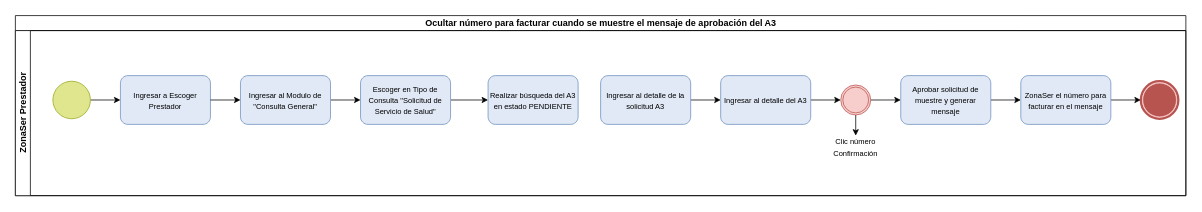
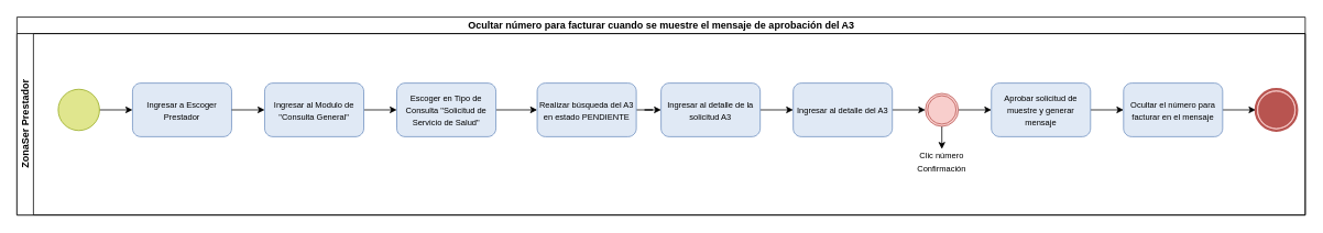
  <mxCell id="0" />
  <mxCell id="1" parent="0" />
  <mxCell id="2" value="Ocultar número para facturar cuando se muestre el mensaje de aprobación del A3" style="swimlane;childLayout=stackLayout;resizeParent=1;resizeParentMax=0;horizontal=1;startSize=20;horizontalStack=0;html=1;" vertex="1" parent="1"><mxGeometry x="20" y="20" width="1560" height="240" as="geometry" /></mxCell>
  <mxCell id="3" value="ZonaSer Prestador" style="swimlane;startSize=20;horizontal=0;html=1;" vertex="1" parent="2"><mxGeometry y="20" width="1560" height="220" as="geometry" /></mxCell>
  <mxCell id="4" style="edgeStyle=orthogonalEdgeStyle;rounded=0;orthogonalLoop=1;jettySize=auto;html=1;" edge="1" parent="3" source="5" target="6"><mxGeometry relative="1" as="geometry" /></mxCell>
  <mxCell id="5" value="" style="points=[[0.145,0.145,0],[0.5,0,0],[0.855,0.145,0],[1,0.5,0],[0.855,0.855,0],[0.5,1,0],[0.145,0.855,0],[0,0.5,0]];shape=mxgraph.bpmn.event;html=1;verticalLabelPosition=bottom;labelBackgroundColor=#ffffff;verticalAlign=top;align=center;perimeter=ellipsePerimeter;outlineConnect=0;aspect=fixed;outline=standard;symbol=general;fillColor=#E0E68E;strokeColor=#95A81A;" vertex="1" parent="3"><mxGeometry x="50" y="67.5" width="50" height="50" as="geometry" /></mxCell>
  <mxCell id="6" value="&lt;font style=&quot;font-size: 10px;&quot;&gt;Ingresar a Escoger Prestador&lt;/font&gt;" style="points=[[0.25,0,0],[0.5,0,0],[0.75,0,0],[1,0.25,0],[1,0.5,0],[1,0.75,0],[0.75,1,0],[0.5,1,0],[0.25,1,0],[0,0.75,0],[0,0.5,0],[0,0.25,0]];shape=mxgraph.bpmn.task;whiteSpace=wrap;rectStyle=rounded;size=10;html=1;container=1;expand=0;collapsible=0;taskMarker=abstract;fillColor=#E0E9F5;strokeColor=#6c8ebf;" vertex="1" parent="3"><mxGeometry x="140" y="60" width="120" height="65" as="geometry" /></mxCell>
  <mxCell id="7" value="" style="edgeStyle=orthogonalEdgeStyle;rounded=0;orthogonalLoop=1;jettySize=auto;html=1;entryX=0;entryY=0.5;entryDx=0;entryDy=0;entryPerimeter=0;" edge="1" parent="3" source="6" target="9"><mxGeometry relative="1" as="geometry"><mxPoint x="280" y="133" as="sourcePoint" /><mxPoint x="300" y="92.5" as="targetPoint" /></mxGeometry></mxCell>
  <mxCell id="8" style="edgeStyle=orthogonalEdgeStyle;rounded=0;orthogonalLoop=1;jettySize=auto;html=1;entryX=0;entryY=0.5;entryDx=0;entryDy=0;entryPerimeter=0;" edge="1" parent="3" source="9" target="11"><mxGeometry relative="1" as="geometry" /></mxCell>
  <mxCell id="9" value="&lt;font style=&quot;font-size: 10px;&quot;&gt;Ingresar al Modulo de &quot;Consulta General&quot;&lt;/font&gt;" style="points=[[0.25,0,0],[0.5,0,0],[0.75,0,0],[1,0.25,0],[1,0.5,0],[1,0.75,0],[0.75,1,0],[0.5,1,0],[0.25,1,0],[0,0.75,0],[0,0.5,0],[0,0.25,0]];shape=mxgraph.bpmn.task;whiteSpace=wrap;rectStyle=rounded;size=10;html=1;container=1;expand=0;collapsible=0;taskMarker=abstract;fillColor=#E0E9F5;strokeColor=#6c8ebf;" vertex="1" parent="3"><mxGeometry x="300" y="60" width="120" height="65" as="geometry" /></mxCell>
  <mxCell id="10" style="edgeStyle=orthogonalEdgeStyle;rounded=0;orthogonalLoop=1;jettySize=auto;html=1;" edge="1" parent="3" source="11" target="13"><mxGeometry relative="1" as="geometry" /></mxCell>
  <mxCell id="11" value="&lt;font style=&quot;font-size: 10px;&quot;&gt;Escoger en Tipo de Consulta &quot;Solicitud de Servicio de Salud&quot;&lt;/font&gt;" style="points=[[0.25,0,0],[0.5,0,0],[0.75,0,0],[1,0.25,0],[1,0.5,0],[1,0.75,0],[0.75,1,0],[0.5,1,0],[0.25,1,0],[0,0.75,0],[0,0.5,0],[0,0.25,0]];shape=mxgraph.bpmn.task;whiteSpace=wrap;rectStyle=rounded;size=10;html=1;container=1;expand=0;collapsible=0;taskMarker=abstract;fillColor=#E0E9F5;strokeColor=#6c8ebf;" vertex="1" parent="3"><mxGeometry x="460" y="60" width="120" height="65" as="geometry" /></mxCell>
+ <mxCell id="12" style="edgeStyle=orthogonalEdgeStyle;rounded=0;orthogonalLoop=1;jettySize=auto;html=1;entryX=0;entryY=0.5;entryDx=0;entryDy=0;entryPerimeter=0;" edge="1" parent="3" source="13" target="15"><mxGeometry relative="1" as="geometry"><mxPoint x="950" y="357.5" as="targetPoint" /></mxGeometry></mxCell>
  <mxCell id="13" value="&lt;font style=&quot;font-size: 10px;&quot;&gt;Realizar búsqueda del A3 en estado PENDIENTE&lt;/font&gt;" style="points=[[0.25,0,0],[0.5,0,0],[0.75,0,0],[1,0.25,0],[1,0.5,0],[1,0.75,0],[0.75,1,0],[0.5,1,0],[0.25,1,0],[0,0.75,0],[0,0.5,0],[0,0.25,0]];shape=mxgraph.bpmn.task;whiteSpace=wrap;rectStyle=rounded;size=10;html=1;container=1;expand=0;collapsible=0;taskMarker=abstract;fillColor=#E0E9F5;strokeColor=#6c8ebf;" vertex="1" parent="3"><mxGeometry x="630" y="60" width="120" height="65" as="geometry" /></mxCell>
  <mxCell id="14" style="edgeStyle=orthogonalEdgeStyle;rounded=0;orthogonalLoop=1;jettySize=auto;html=1;" edge="1" parent="3" source="15" target="17"><mxGeometry relative="1" as="geometry" /></mxCell>
  <mxCell id="15" value="&lt;font style=&quot;font-size: 10px;&quot;&gt;Ingresar al detalle de la solicitud A3&lt;/font&gt;" style="points=[[0.25,0,0],[0.5,0,0],[0.75,0,0],[1,0.25,0],[1,0.5,0],[1,0.75,0],[0.75,1,0],[0.5,1,0],[0.25,1,0],[0,0.75,0],[0,0.5,0],[0,0.25,0]];shape=mxgraph.bpmn.task;whiteSpace=wrap;rectStyle=rounded;size=10;html=1;container=1;expand=0;collapsible=0;taskMarker=abstract;fillColor=#E0E9F5;strokeColor=#6c8ebf;" vertex="1" parent="3"><mxGeometry x="780" y="60" width="120" height="65" as="geometry" /></mxCell>
  <mxCell id="16" style="edgeStyle=orthogonalEdgeStyle;rounded=0;orthogonalLoop=1;jettySize=auto;html=1;" edge="1" parent="3" source="17" target="20"><mxGeometry relative="1" as="geometry" /></mxCell>
  <mxCell id="17" value="&lt;span style=&quot;font-size: 10px;&quot;&gt;Ingresar al detalle del A3&lt;/span&gt;" style="points=[[0.25,0,0],[0.5,0,0],[0.75,0,0],[1,0.25,0],[1,0.5,0],[1,0.75,0],[0.75,1,0],[0.5,1,0],[0.25,1,0],[0,0.75,0],[0,0.5,0],[0,0.25,0]];shape=mxgraph.bpmn.task;whiteSpace=wrap;rectStyle=rounded;size=10;html=1;container=1;expand=0;collapsible=0;taskMarker=abstract;fillColor=#E0E9F5;strokeColor=#6c8ebf;" vertex="1" parent="3"><mxGeometry x="940" y="60" width="120" height="65" as="geometry" /></mxCell>
  <mxCell id="18" style="edgeStyle=orthogonalEdgeStyle;rounded=0;orthogonalLoop=1;jettySize=auto;html=1;entryX=0.5;entryY=0;entryDx=0;entryDy=0;" edge="1" parent="3" source="20" target="21"><mxGeometry relative="1" as="geometry"><Array as="points"><mxPoint x="1120" y="140" /><mxPoint x="1120" y="140" /></Array></mxGeometry></mxCell>
  <mxCell id="19" style="edgeStyle=orthogonalEdgeStyle;rounded=0;orthogonalLoop=1;jettySize=auto;html=1;" edge="1" parent="3" source="20" target="25"><mxGeometry relative="1" as="geometry" /></mxCell>
  <mxCell id="20" value="" style="points=[[0.145,0.145,0],[0.5,0,0],[0.855,0.145,0],[1,0.5,0],[0.855,0.855,0],[0.5,1,0],[0.145,0.855,0],[0,0.5,0]];shape=mxgraph.bpmn.event;html=1;verticalLabelPosition=bottom;labelBackgroundColor=#ffffff;verticalAlign=top;align=center;perimeter=ellipsePerimeter;outlineConnect=0;aspect=fixed;outline=throwing;symbol=general;fillColor=#f8cecc;strokeColor=#b85450;" vertex="1" parent="3"><mxGeometry x="1100" y="72.5" width="40" height="40" as="geometry" /></mxCell>
  <mxCell id="21" value="&lt;font style=&quot;font-size: 10px;&quot;&gt;Clic número Confirmación&lt;/font&gt;" style="text;html=1;strokeColor=none;fillColor=none;align=center;verticalAlign=middle;whiteSpace=wrap;rounded=0;" vertex="1" parent="3"><mxGeometry x="1090" y="140" width="60" height="30" as="geometry" /></mxCell>
  <mxCell id="22" style="edgeStyle=orthogonalEdgeStyle;rounded=0;orthogonalLoop=1;jettySize=auto;html=1;entryX=0;entryY=0.5;entryDx=0;entryDy=0;entryPerimeter=0;exitX=1;exitY=0.5;exitDx=0;exitDy=0;exitPerimeter=0;" edge="1" parent="3" source="26" target="23"><mxGeometry relative="1" as="geometry"><mxPoint x="1950" y="357.5" as="sourcePoint" /></mxGeometry></mxCell>
  <mxCell id="23" value="" style="points=[[0.145,0.145,0],[0.5,0,0],[0.855,0.145,0],[1,0.5,0],[0.855,0.855,0],[0.5,1,0],[0.145,0.855,0],[0,0.5,0]];shape=mxgraph.bpmn.event;html=1;verticalLabelPosition=bottom;labelBackgroundColor=#ffffff;verticalAlign=top;align=center;perimeter=ellipsePerimeter;outlineConnect=0;aspect=fixed;outline=end;symbol=terminate;fillColor=#f8cecc;strokeColor=#b85450;" vertex="1" parent="3"><mxGeometry x="1500" y="67.5" width="50" height="50" as="geometry" /></mxCell>
  <mxCell id="24" style="edgeStyle=orthogonalEdgeStyle;rounded=0;orthogonalLoop=1;jettySize=auto;html=1;" edge="1" parent="3" source="25" target="26"><mxGeometry relative="1" as="geometry" /></mxCell>
  <mxCell id="25" value="&lt;span style=&quot;font-size: 10px;&quot;&gt;Aprobar solicitud de muestre y generar mensaje&lt;/span&gt;" style="points=[[0.25,0,0],[0.5,0,0],[0.75,0,0],[1,0.25,0],[1,0.5,0],[1,0.75,0],[0.75,1,0],[0.5,1,0],[0.25,1,0],[0,0.75,0],[0,0.5,0],[0,0.25,0]];shape=mxgraph.bpmn.task;whiteSpace=wrap;rectStyle=rounded;size=10;html=1;container=1;expand=0;collapsible=0;taskMarker=abstract;fillColor=#E0E9F5;strokeColor=#6c8ebf;" vertex="1" parent="3"><mxGeometry x="1180" y="60" width="120" height="65" as="geometry" /></mxCell>
- <mxCell id="26" value="&lt;span style=&quot;font-size: 10px;&quot;&gt;ZonaSer el número para facturar en el mensaje&lt;/span&gt;" style="points=[[0.25,0,0],[0.5,0,0],[0.75,0,0],[1,0.25,0],[1,0.5,0],[1,0.75,0],[0.75,1,0],[0.5,1,0],[0.25,1,0],[0,0.75,0],[0,0.5,0],[0,0.25,0]];shape=mxgraph.bpmn.task;whiteSpace=wrap;rectStyle=rounded;size=10;html=1;container=1;expand=0;collapsible=0;taskMarker=abstract;fillColor=#E0E9F5;strokeColor=#6c8ebf;" vertex="1" parent="3"><mxGeometry x="1340" y="60" width="120" height="65" as="geometry" /></mxCell>
+ <mxCell id="26" value="&lt;span style=&quot;font-size: 10px;&quot;&gt;Ocultar el número para facturar en el mensaje&lt;/span&gt;" style="points=[[0.25,0,0],[0.5,0,0],[0.75,0,0],[1,0.25,0],[1,0.5,0],[1,0.75,0],[0.75,1,0],[0.5,1,0],[0.25,1,0],[0,0.75,0],[0,0.5,0],[0,0.25,0]];shape=mxgraph.bpmn.task;whiteSpace=wrap;rectStyle=rounded;size=10;html=1;container=1;expand=0;collapsible=0;taskMarker=abstract;fillColor=#E0E9F5;strokeColor=#6c8ebf;" vertex="1" parent="3"><mxGeometry x="1340" y="60" width="120" height="65" as="geometry" /></mxCell>
